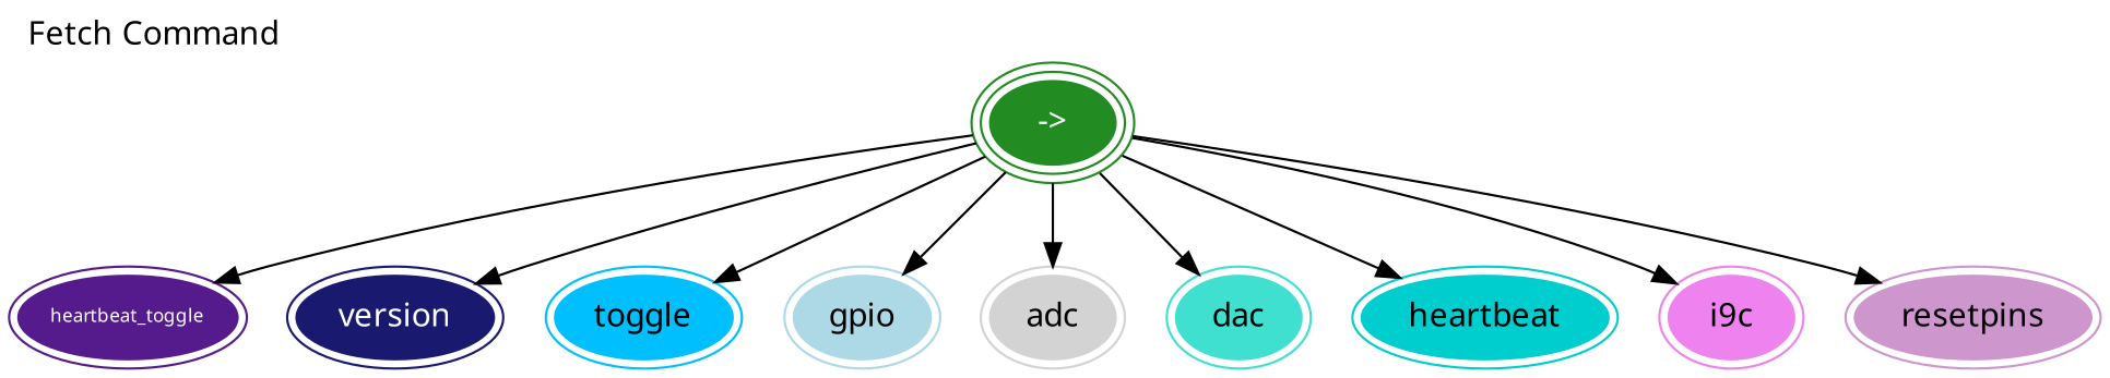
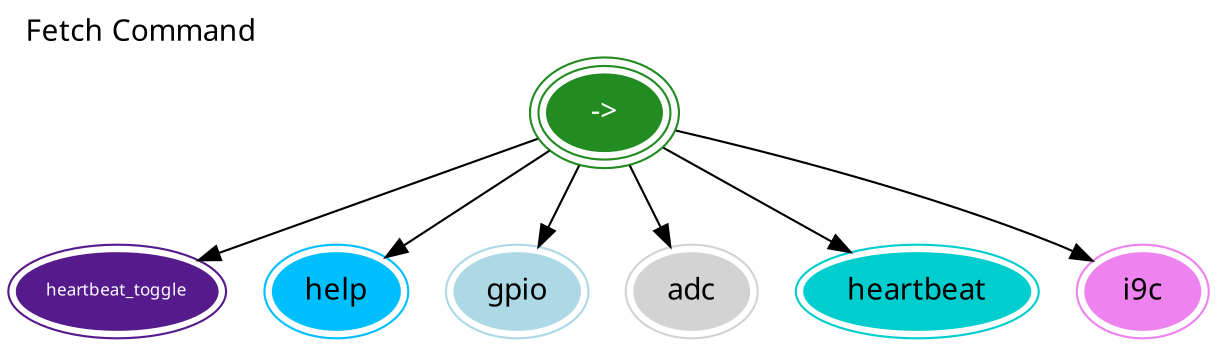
  digraph {
    fontname="lucidasans-bold-14"
    label="Fetch Command"
    labeljust=left
    labelloc=top
    node [fontname="lucidasans-bold-14" peripheries=2 style=filled]
    "->" [color=forestgreen fontcolor=white peripheries=3]
    heartbeat_toggle [color=purple4 fontcolor=white fontsize=8]
-   version [color=midnightblue fontcolor=white]
-   help [color=deepskyblue label=toggle]
+   help [color=deepskyblue]
    gpio [color=lightblue]
    adc [color=lightgrey]
-   dac [color=turquoise]
    n8 [color=cyan3 label=heartbeat]
    n9 [color=violet label=i9c]
-   resetpins [color=plum3]
    "->" -> heartbeat_toggle
-   "->" -> version
    "->" -> help
    "->" -> gpio
    "->" -> adc
-   "->" -> dac
    "->" -> n8
    "->" -> n9
-   "->" -> resetpins
  }
